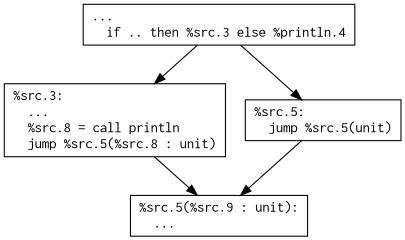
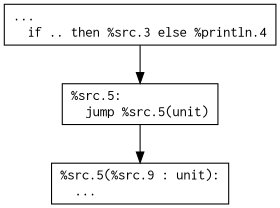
  digraph {
    node [fontname=Courier shape=box]
    n1 [label="...\l  if .. then %src.3 else %println.4\l"]
-   n2 [label="%src.3:\l  ...\l  %src.8 = call println\l  jump %src.5(%src.8 : unit)\l"]
    n3 [label="%src.5:\l  jump %src.5(unit)\l"]
    n4 [label="%src.5(%src.9 : unit):\l  ...\l"]
-   n1 -> n2
    n1 -> n3
-   n2 -> n4
    n3 -> n4
  }
